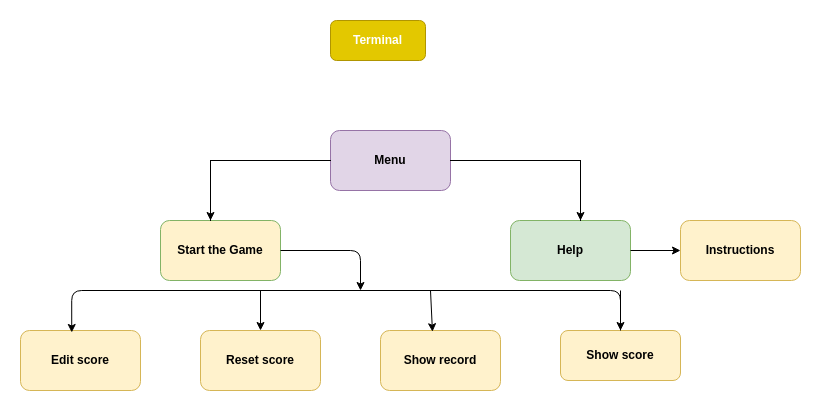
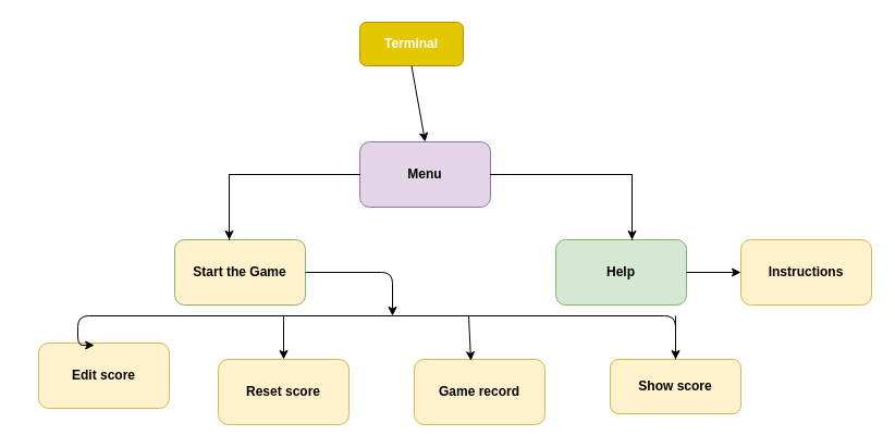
  <mxCell id="0" />
  <mxCell id="1" parent="0" />
  <mxCell id="2" value="&lt;b&gt;Terminal&lt;/b&gt;" style="rounded=1;whiteSpace=wrap;html=1;fillColor=#e3c800;strokeColor=#B09500;fontColor=#ffffff;" vertex="1" parent="1"><mxGeometry x="330" y="20" width="95" height="40" as="geometry" /></mxCell>
  <mxCell id="3" value="&lt;b&gt;Menu&lt;/b&gt;" style="rounded=1;whiteSpace=wrap;html=1;fillColor=#e1d5e7;strokeColor=#9673a6;" vertex="1" parent="1"><mxGeometry x="330" y="130" width="120" height="60" as="geometry" /></mxCell>
  <mxCell id="4" value="&lt;b&gt;Start the Game&lt;/b&gt;" style="rounded=1;whiteSpace=wrap;html=1;fillColor=#fff2cc;strokeColor=#82b366;" vertex="1" parent="1"><mxGeometry x="160" y="220" width="120" height="60" as="geometry" /></mxCell>
  <mxCell id="5" value="&lt;b&gt;Help&lt;/b&gt;" style="rounded=1;whiteSpace=wrap;html=1;fillColor=#d5e8d4;strokeColor=#82b366;" vertex="1" parent="1"><mxGeometry x="510" y="220" width="120" height="60" as="geometry" /></mxCell>
  <mxCell id="6" value="" style="shape=partialRectangle;whiteSpace=wrap;html=1;bottom=0;right=0;fillColor=none;" vertex="1" parent="1"><mxGeometry x="210" y="160" width="120" height="60" as="geometry" /></mxCell>
  <mxCell id="7" value="" style="shape=partialRectangle;whiteSpace=wrap;html=1;bottom=0;right=0;fillColor=none;direction=south;" vertex="1" parent="1"><mxGeometry x="450" y="160" width="130" height="60" as="geometry" /></mxCell>
  <mxCell id="8" value="&lt;b&gt;Reset score&lt;/b&gt;" style="rounded=1;whiteSpace=wrap;html=1;fillColor=#fff2cc;strokeColor=#d6b656;" vertex="1" parent="1"><mxGeometry x="200" y="330" width="120" height="60" as="geometry" /></mxCell>
- <mxCell id="9" value="&lt;b&gt;Edit score&lt;/b&gt;" style="rounded=1;whiteSpace=wrap;html=1;fillColor=#fff2cc;strokeColor=#d6b656;" vertex="1" parent="1"><mxGeometry x="20" y="330" width="120" height="60" as="geometry" /></mxCell>
- <mxCell id="10" value="&lt;b&gt;Show record&lt;/b&gt;" style="rounded=1;whiteSpace=wrap;html=1;fillColor=#fff2cc;strokeColor=#d6b656;" vertex="1" parent="1"><mxGeometry x="380" y="330" width="120" height="60" as="geometry" /></mxCell>
+ <mxCell id="9" value="&lt;b&gt;Edit score&lt;/b&gt;" style="rounded=1;whiteSpace=wrap;html=1;fillColor=#fff2cc;strokeColor=#d6b656;" vertex="1" parent="1"><mxGeometry x="35" y="315" width="120" height="60" as="geometry" /></mxCell>
+ <mxCell id="10" value="&lt;b&gt;Game record&lt;/b&gt;" style="rounded=1;whiteSpace=wrap;html=1;fillColor=#fff2cc;strokeColor=#d6b656;" vertex="1" parent="1"><mxGeometry x="380" y="330" width="120" height="60" as="geometry" /></mxCell>
  <mxCell id="11" value="&lt;b&gt;Show score&lt;/b&gt;" style="rounded=1;whiteSpace=wrap;html=1;fillColor=#fff2cc;strokeColor=#d6b656;" vertex="1" parent="1"><mxGeometry x="560" y="330" width="120" height="50" as="geometry" /></mxCell>
  <mxCell id="12" value="&lt;b&gt;Instructions&lt;/b&gt;" style="rounded=1;whiteSpace=wrap;html=1;fillColor=#fff2cc;strokeColor=#d6b656;" vertex="1" parent="1"><mxGeometry x="680" y="220" width="120" height="60" as="geometry" /></mxCell>
  <mxCell id="13" value="" style="edgeStyle=segmentEdgeStyle;endArrow=classic;html=1;entryX=0.427;entryY=0.033;entryDx=0;entryDy=0;entryPerimeter=0;exitX=0.5;exitY=0;exitDx=0;exitDy=0;" edge="1" parent="1" source="11" target="9"><mxGeometry width="50" height="50" relative="1" as="geometry"><mxPoint x="620" y="320" as="sourcePoint" /><mxPoint x="430" y="220" as="targetPoint" /><Array as="points"><mxPoint x="620" y="290" /><mxPoint x="71" y="290" /></Array></mxGeometry></mxCell>
  <mxCell id="14" value="" style="endArrow=classic;html=1;" edge="1" parent="1"><mxGeometry width="50" height="50" relative="1" as="geometry"><mxPoint x="260" y="290" as="sourcePoint" /><mxPoint x="260" y="330" as="targetPoint" /></mxGeometry></mxCell>
  <mxCell id="15" value="" style="endArrow=classic;html=1;entryX=0.433;entryY=0.02;entryDx=0;entryDy=0;entryPerimeter=0;" edge="1" parent="1" target="10"><mxGeometry width="50" height="50" relative="1" as="geometry"><mxPoint x="430" y="290" as="sourcePoint" /><mxPoint x="270" y="340" as="targetPoint" /></mxGeometry></mxCell>
  <mxCell id="16" value="" style="endArrow=classic;html=1;entryX=0.5;entryY=0;entryDx=0;entryDy=0;" edge="1" parent="1" target="11"><mxGeometry width="50" height="50" relative="1" as="geometry"><mxPoint x="620" y="290" as="sourcePoint" /><mxPoint x="280" y="350" as="targetPoint" /></mxGeometry></mxCell>
  <mxCell id="17" value="" style="edgeStyle=segmentEdgeStyle;endArrow=classic;html=1;exitX=1;exitY=0.5;exitDx=0;exitDy=0;" edge="1" parent="1" source="4"><mxGeometry width="50" height="50" relative="1" as="geometry"><mxPoint x="380" y="270" as="sourcePoint" /><mxPoint x="360" y="290" as="targetPoint" /><Array as="points"><mxPoint x="360" y="250" /><mxPoint x="360" y="290" /></Array></mxGeometry></mxCell>
  <mxCell id="18" value="" style="endArrow=classic;html=1;entryX=0;entryY=0.5;entryDx=0;entryDy=0;exitX=1;exitY=0.5;exitDx=0;exitDy=0;" edge="1" parent="1" source="5" target="12"><mxGeometry width="50" height="50" relative="1" as="geometry"><mxPoint x="640" y="250" as="sourcePoint" /><mxPoint x="430" y="220" as="targetPoint" /></mxGeometry></mxCell>
+ <mxCell id="19" value="" style="endArrow=classic;html=1;entryX=0.5;entryY=0;entryDx=0;entryDy=0;exitX=0.5;exitY=1;exitDx=0;exitDy=0;" edge="1" parent="1" source="2" target="3"><mxGeometry width="50" height="50" relative="1" as="geometry"><mxPoint x="380" y="270" as="sourcePoint" /><mxPoint x="430" y="220" as="targetPoint" /></mxGeometry></mxCell>
  <mxCell id="20" value="" style="endArrow=classic;html=1;entryX=0;entryY=1;entryDx=0;entryDy=0;exitX=0;exitY=0;exitDx=0;exitDy=0;" edge="1" parent="1" source="6" target="6"><mxGeometry width="50" height="50" relative="1" as="geometry"><mxPoint x="380" y="270" as="sourcePoint" /><mxPoint x="430" y="220" as="targetPoint" /></mxGeometry></mxCell>
  <mxCell id="21" value="" style="endArrow=classic;html=1;" edge="1" parent="1"><mxGeometry width="50" height="50" relative="1" as="geometry"><mxPoint x="580" y="160" as="sourcePoint" /><mxPoint x="580" y="220" as="targetPoint" /></mxGeometry></mxCell>
